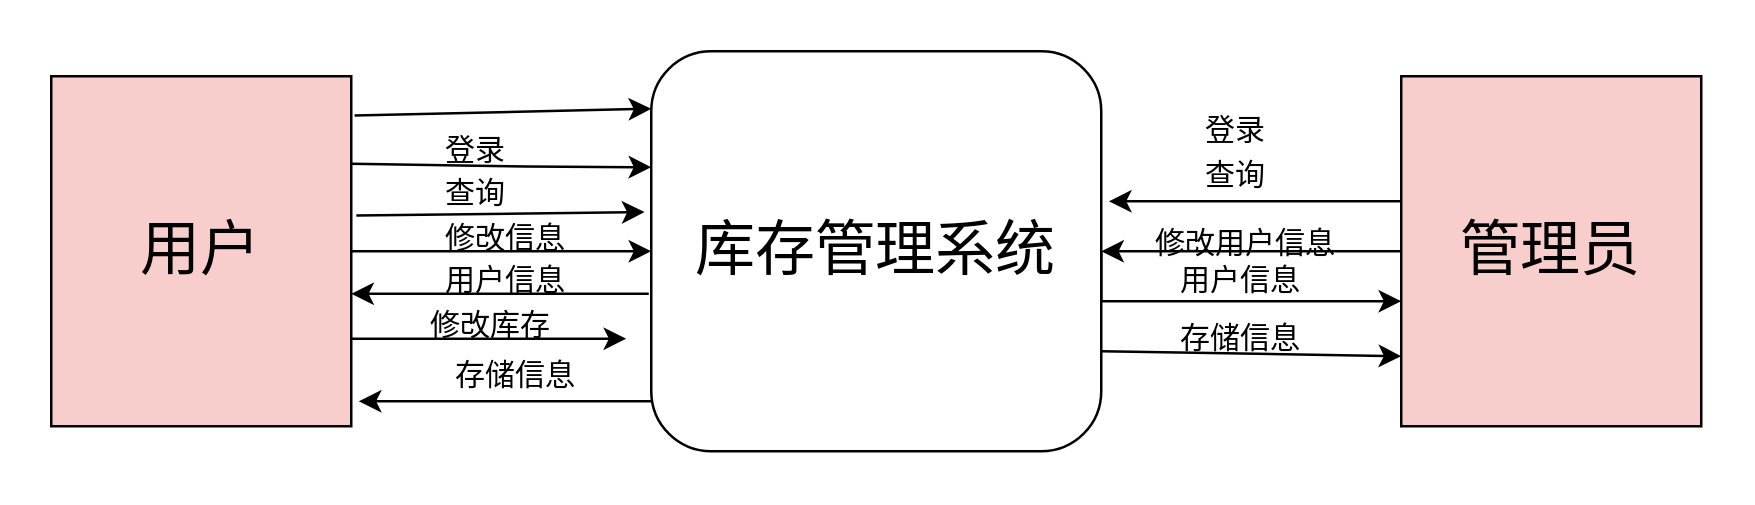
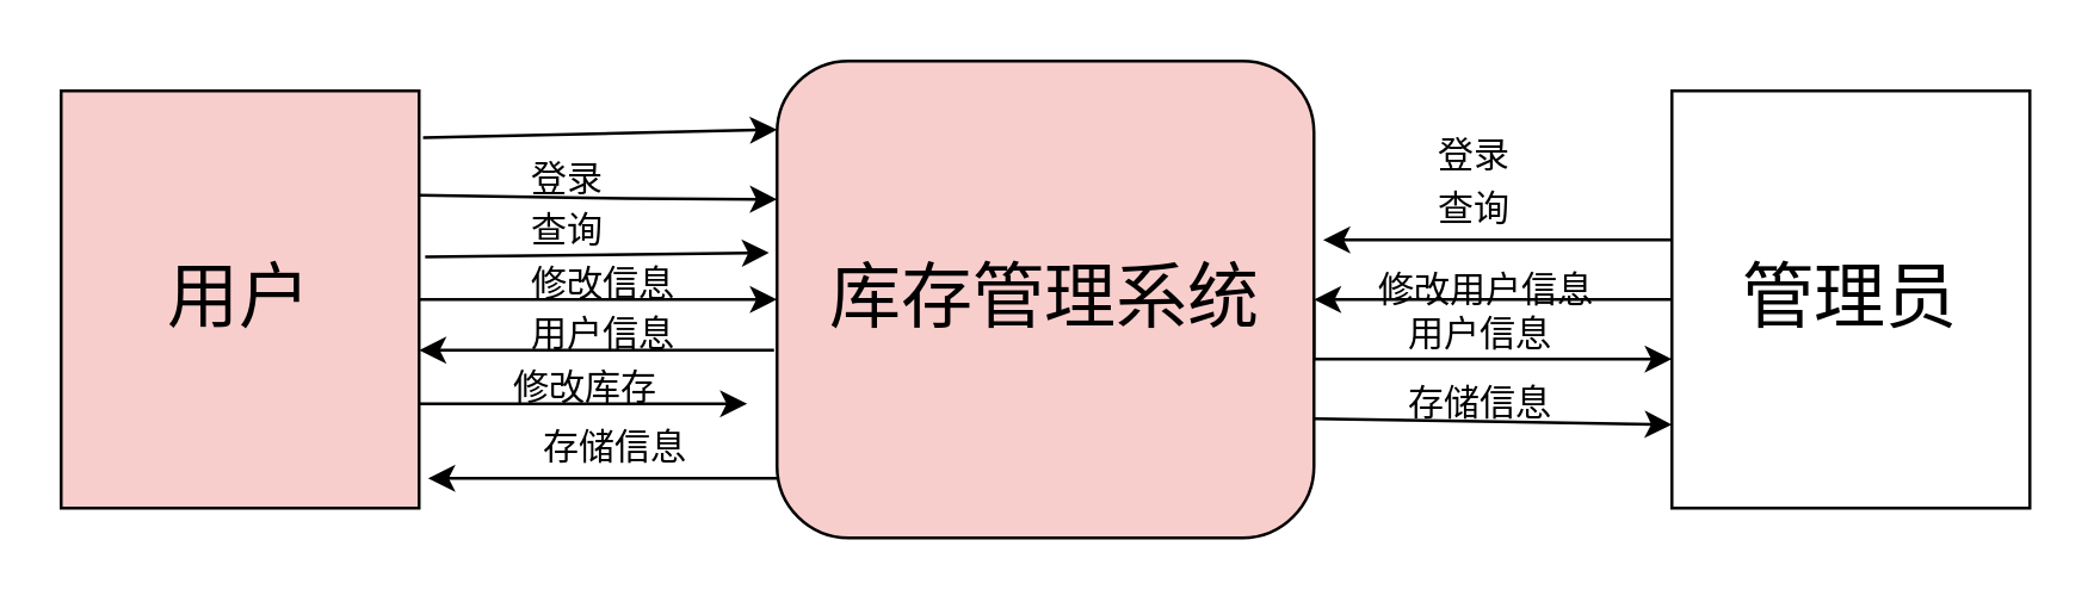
  <mxCell id="0" />
  <mxCell id="1" parent="0" />
  <mxCell id="2" style="edgeStyle=orthogonalEdgeStyle;rounded=0;orthogonalLoop=1;jettySize=auto;html=1;exitX=1;exitY=0.75;exitDx=0;exitDy=0;" parent="1" source="4" edge="1"><mxGeometry relative="1" as="geometry"><mxPoint x="250" y="135" as="targetPoint" /></mxGeometry></mxCell>
  <mxCell id="3" style="edgeStyle=orthogonalEdgeStyle;rounded=0;orthogonalLoop=1;jettySize=auto;html=1;exitX=1;exitY=0.5;exitDx=0;exitDy=0;entryX=0;entryY=0.5;entryDx=0;entryDy=0;" edge="1" parent="1" source="4" target="7"><mxGeometry relative="1" as="geometry" /></mxCell>
  <mxCell id="4" value="&lt;font style=&quot;font-size: 24px&quot;&gt;用户&lt;/font&gt;" style="rounded=0;whiteSpace=wrap;html=1;fillColor=#f8cecc;" parent="1" vertex="1"><mxGeometry x="20" y="30" width="120" height="140" as="geometry" /></mxCell>
  <mxCell id="5" style="edgeStyle=orthogonalEdgeStyle;rounded=0;orthogonalLoop=1;jettySize=auto;html=1;exitX=1;exitY=0.5;exitDx=0;exitDy=0;" parent="1" source="7" edge="1"><mxGeometry relative="1" as="geometry"><mxPoint x="560" y="120" as="targetPoint" /><Array as="points"><mxPoint x="440" y="120" /><mxPoint x="560" y="120" /></Array></mxGeometry></mxCell>
  <mxCell id="6" style="edgeStyle=orthogonalEdgeStyle;rounded=0;orthogonalLoop=1;jettySize=auto;html=1;exitX=1;exitY=0.5;exitDx=0;exitDy=0;" parent="1" source="7" edge="1"><mxGeometry relative="1" as="geometry"><mxPoint x="440" y="100" as="targetPoint" /></mxGeometry></mxCell>
- <mxCell id="7" value="&lt;font style=&quot;font-size: 24px&quot;&gt;库存管理系统&lt;/font&gt;" style="rounded=1;whiteSpace=wrap;html=1;" parent="1" vertex="1"><mxGeometry x="260" y="20" width="180" height="160" as="geometry" /></mxCell>
+ <mxCell id="7" value="&lt;font style=&quot;font-size: 24px&quot;&gt;库存管理系统&lt;/font&gt;" style="rounded=1;whiteSpace=wrap;html=1;fillColor=#f8cecc;" parent="1" vertex="1"><mxGeometry x="260" y="20" width="180" height="160" as="geometry" /></mxCell>
  <mxCell id="8" style="edgeStyle=orthogonalEdgeStyle;rounded=0;orthogonalLoop=1;jettySize=auto;html=1;exitX=0;exitY=0.5;exitDx=0;exitDy=0;" parent="1" source="9" edge="1"><mxGeometry relative="1" as="geometry"><mxPoint x="440" y="100" as="targetPoint" /></mxGeometry></mxCell>
- <mxCell id="9" value="&lt;font style=&quot;font-size: 24px&quot;&gt;管理员&lt;/font&gt;" style="rounded=0;whiteSpace=wrap;html=1;fillColor=#f8cecc;" parent="1" vertex="1"><mxGeometry x="560" y="30" width="120" height="140" as="geometry" /></mxCell>
+ <mxCell id="9" value="&lt;font style=&quot;font-size: 24px&quot;&gt;管理员&lt;/font&gt;" style="rounded=0;whiteSpace=wrap;html=1;" parent="1" vertex="1"><mxGeometry x="560" y="30" width="120" height="140" as="geometry" /></mxCell>
  <mxCell id="10" value="" style="endArrow=classic;html=1;exitX=1.011;exitY=0.112;exitDx=0;exitDy=0;exitPerimeter=0;" parent="1" source="4" edge="1"><mxGeometry width="50" height="50" relative="1" as="geometry"><mxPoint x="160" y="100" as="sourcePoint" /><mxPoint x="260" y="43" as="targetPoint" /><Array as="points" /></mxGeometry></mxCell>
  <mxCell id="11" value="" style="endArrow=classic;html=1;entryX=0;entryY=0.29;entryDx=0;entryDy=0;entryPerimeter=0;exitX=1;exitY=0.25;exitDx=0;exitDy=0;" parent="1" source="4" target="7" edge="1"><mxGeometry width="50" height="50" relative="1" as="geometry"><mxPoint x="140" y="76" as="sourcePoint" /><mxPoint x="250" y="80" as="targetPoint" /><Array as="points"><mxPoint x="200" y="66" /></Array></mxGeometry></mxCell>
  <mxCell id="12" value="登录" style="text;html=1;resizable=0;points=[];autosize=1;align=left;verticalAlign=top;spacingTop=-4;" parent="1" vertex="1"><mxGeometry x="176" y="50" width="40" height="20" as="geometry" /></mxCell>
  <mxCell id="13" value="" style="endArrow=classic;html=1;exitX=1.017;exitY=0.398;exitDx=0;exitDy=0;entryX=-0.015;entryY=0.402;entryDx=0;entryDy=0;entryPerimeter=0;exitPerimeter=0;" parent="1" source="4" edge="1" target="7"><mxGeometry width="50" height="50" relative="1" as="geometry"><mxPoint x="180" y="150" as="sourcePoint" /><mxPoint x="260" y="100" as="targetPoint" /></mxGeometry></mxCell>
  <mxCell id="14" value="查询" style="text;html=1;resizable=0;points=[];autosize=1;align=left;verticalAlign=top;spacingTop=-4;" parent="1" vertex="1"><mxGeometry x="176" y="67" width="40" height="20" as="geometry" /></mxCell>
  <mxCell id="15" value="" style="endArrow=classic;html=1;exitX=0;exitY=0.875;exitDx=0;exitDy=0;exitPerimeter=0;" parent="1" source="7" edge="1"><mxGeometry width="50" height="50" relative="1" as="geometry"><mxPoint x="160" y="210" as="sourcePoint" /><mxPoint x="143" y="160" as="targetPoint" /></mxGeometry></mxCell>
  <mxCell id="16" value="存储信息" style="text;html=1;resizable=0;points=[];autosize=1;align=left;verticalAlign=top;spacingTop=-4;" parent="1" vertex="1"><mxGeometry x="180" y="140" width="60" height="20" as="geometry" /></mxCell>
  <mxCell id="17" value="" style="endArrow=classic;html=1;entryX=1.017;entryY=0.375;entryDx=0;entryDy=0;entryPerimeter=0;" parent="1" target="7" edge="1"><mxGeometry width="50" height="50" relative="1" as="geometry"><mxPoint x="560" y="80" as="sourcePoint" /><mxPoint x="500" y="50" as="targetPoint" /></mxGeometry></mxCell>
  <mxCell id="18" value="查询" style="text;html=1;resizable=0;points=[];autosize=1;align=left;verticalAlign=top;spacingTop=-4;" parent="1" vertex="1"><mxGeometry x="480" y="60" width="40" height="20" as="geometry" /></mxCell>
  <mxCell id="19" value="" style="endArrow=classic;html=1;exitX=1;exitY=0.75;exitDx=0;exitDy=0;" parent="1" source="7" edge="1"><mxGeometry width="50" height="50" relative="1" as="geometry"><mxPoint x="460" y="160" as="sourcePoint" /><mxPoint x="560" y="142" as="targetPoint" /></mxGeometry></mxCell>
  <mxCell id="20" value="存储信息" style="text;html=1;resizable=0;points=[];autosize=1;align=left;verticalAlign=top;spacingTop=-4;" parent="1" vertex="1"><mxGeometry x="470" y="125" width="60" height="20" as="geometry" /></mxCell>
  <mxCell id="21" value="修改库存&lt;br&gt;" style="text;html=1;resizable=0;points=[];autosize=1;align=left;verticalAlign=top;spacingTop=-4;" parent="1" vertex="1"><mxGeometry x="170" y="120" width="60" height="20" as="geometry" /></mxCell>
  <mxCell id="22" value="登录" style="text;html=1;resizable=0;points=[];autosize=1;align=left;verticalAlign=top;spacingTop=-4;" parent="1" vertex="1"><mxGeometry x="480" y="42" width="40" height="20" as="geometry" /></mxCell>
  <mxCell id="23" value="用户信息&lt;br&gt;&lt;br&gt;" style="text;html=1;resizable=0;points=[];autosize=1;align=left;verticalAlign=top;spacingTop=-4;" parent="1" vertex="1"><mxGeometry x="470" y="102" width="60" height="30" as="geometry" /></mxCell>
  <mxCell id="24" value="修改用户信息" style="text;html=1;resizable=0;points=[];autosize=1;align=left;verticalAlign=top;spacingTop=-4;" parent="1" vertex="1"><mxGeometry x="460" y="87" width="90" height="20" as="geometry" /></mxCell>
  <mxCell id="25" value="" style="endArrow=classic;html=1;" edge="1" parent="1"><mxGeometry width="50" height="50" relative="1" as="geometry"><mxPoint x="259" y="117" as="sourcePoint" /><mxPoint x="140" y="117" as="targetPoint" /></mxGeometry></mxCell>
  <mxCell id="26" value="用户信息" style="text;html=1;resizable=0;points=[];autosize=1;align=left;verticalAlign=top;spacingTop=-4;" vertex="1" parent="1"><mxGeometry x="176" y="102" width="60" height="20" as="geometry" /></mxCell>
  <mxCell id="27" value="修改信息" style="text;html=1;resizable=0;points=[];autosize=1;align=left;verticalAlign=top;spacingTop=-4;" vertex="1" parent="1"><mxGeometry x="176" y="85" width="60" height="20" as="geometry" /></mxCell>
